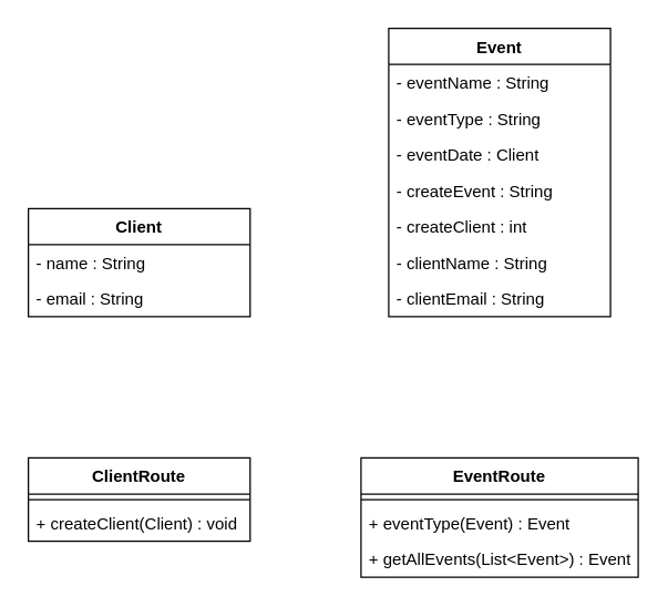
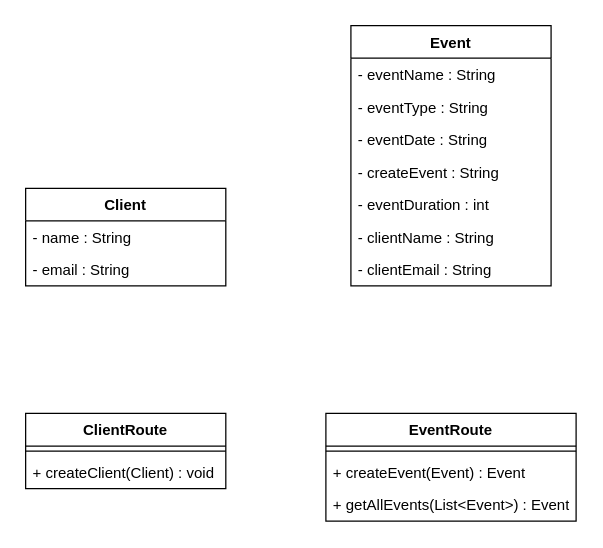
  <mxCell id="0" />
  <mxCell id="1" parent="0" />
  <mxCell id="2" value="Client" style="swimlane;fontStyle=1;align=center;verticalAlign=top;childLayout=stackLayout;horizontal=1;startSize=26;horizontalStack=0;resizeParent=1;resizeParentMax=0;resizeLast=0;collapsible=1;marginBottom=0;whiteSpace=wrap;html=1;" vertex="1" parent="1"><mxGeometry x="20" y="150" width="160" height="78" as="geometry" /></mxCell>
  <mxCell id="3" value="- name : String" style="text;strokeColor=none;fillColor=none;align=left;verticalAlign=top;spacingLeft=4;spacingRight=4;overflow=hidden;rotatable=0;points=[[0,0.5],[1,0.5]];portConstraint=eastwest;whiteSpace=wrap;html=1;" vertex="1" parent="2"><mxGeometry y="26" width="160" height="26" as="geometry" /></mxCell>
  <mxCell id="4" value="- email&lt;span style=&quot;background-color: initial;&quot;&gt;&amp;nbsp;: String&lt;/span&gt;" style="text;strokeColor=none;fillColor=none;align=left;verticalAlign=top;spacingLeft=4;spacingRight=4;overflow=hidden;rotatable=0;points=[[0,0.5],[1,0.5]];portConstraint=eastwest;whiteSpace=wrap;html=1;" vertex="1" parent="2"><mxGeometry y="52" width="160" height="26" as="geometry" /></mxCell>
  <mxCell id="5" value="Event" style="swimlane;fontStyle=1;align=center;verticalAlign=top;childLayout=stackLayout;horizontal=1;startSize=26;horizontalStack=0;resizeParent=1;resizeParentMax=0;resizeLast=0;collapsible=1;marginBottom=0;whiteSpace=wrap;html=1;" vertex="1" parent="1"><mxGeometry x="280" y="20" width="160" height="208" as="geometry" /></mxCell>
  <mxCell id="6" value="- eventName : String" style="text;strokeColor=none;fillColor=none;align=left;verticalAlign=top;spacingLeft=4;spacingRight=4;overflow=hidden;rotatable=0;points=[[0,0.5],[1,0.5]];portConstraint=eastwest;whiteSpace=wrap;html=1;" vertex="1" parent="5"><mxGeometry y="26" width="160" height="26" as="geometry" /></mxCell>
  <mxCell id="7" value="- eventType : String" style="text;strokeColor=none;fillColor=none;align=left;verticalAlign=top;spacingLeft=4;spacingRight=4;overflow=hidden;rotatable=0;points=[[0,0.5],[1,0.5]];portConstraint=eastwest;whiteSpace=wrap;html=1;" vertex="1" parent="5"><mxGeometry y="52" width="160" height="26" as="geometry" /></mxCell>
- <mxCell id="8" value="- eventDate : Client" style="text;strokeColor=none;fillColor=none;align=left;verticalAlign=top;spacingLeft=4;spacingRight=4;overflow=hidden;rotatable=0;points=[[0,0.5],[1,0.5]];portConstraint=eastwest;whiteSpace=wrap;html=1;" vertex="1" parent="5"><mxGeometry y="78" width="160" height="26" as="geometry" /></mxCell>
+ <mxCell id="8" value="- eventDate : String" style="text;strokeColor=none;fillColor=none;align=left;verticalAlign=top;spacingLeft=4;spacingRight=4;overflow=hidden;rotatable=0;points=[[0,0.5],[1,0.5]];portConstraint=eastwest;whiteSpace=wrap;html=1;" vertex="1" parent="5"><mxGeometry y="78" width="160" height="26" as="geometry" /></mxCell>
  <mxCell id="9" value="- createEvent : String" style="text;strokeColor=none;fillColor=none;align=left;verticalAlign=top;spacingLeft=4;spacingRight=4;overflow=hidden;rotatable=0;points=[[0,0.5],[1,0.5]];portConstraint=eastwest;whiteSpace=wrap;html=1;" vertex="1" parent="5"><mxGeometry y="104" width="160" height="26" as="geometry" /></mxCell>
- <mxCell id="10" value="- createClient : int" style="text;strokeColor=none;fillColor=none;align=left;verticalAlign=top;spacingLeft=4;spacingRight=4;overflow=hidden;rotatable=0;points=[[0,0.5],[1,0.5]];portConstraint=eastwest;whiteSpace=wrap;html=1;" vertex="1" parent="5"><mxGeometry y="130" width="160" height="26" as="geometry" /></mxCell>
+ <mxCell id="10" value="- eventDuration : int" style="text;strokeColor=none;fillColor=none;align=left;verticalAlign=top;spacingLeft=4;spacingRight=4;overflow=hidden;rotatable=0;points=[[0,0.5],[1,0.5]];portConstraint=eastwest;whiteSpace=wrap;html=1;" vertex="1" parent="5"><mxGeometry y="130" width="160" height="26" as="geometry" /></mxCell>
  <mxCell id="11" value="- clientName : String&lt;div&gt;&lt;br&gt;&lt;/div&gt;" style="text;strokeColor=none;fillColor=none;align=left;verticalAlign=top;spacingLeft=4;spacingRight=4;overflow=hidden;rotatable=0;points=[[0,0.5],[1,0.5]];portConstraint=eastwest;whiteSpace=wrap;html=1;" vertex="1" parent="5"><mxGeometry y="156" width="160" height="26" as="geometry" /></mxCell>
  <mxCell id="12" value="&lt;div&gt;- clientEmail : String&lt;/div&gt;" style="text;strokeColor=none;fillColor=none;align=left;verticalAlign=top;spacingLeft=4;spacingRight=4;overflow=hidden;rotatable=0;points=[[0,0.5],[1,0.5]];portConstraint=eastwest;whiteSpace=wrap;html=1;" vertex="1" parent="5"><mxGeometry y="182" width="160" height="26" as="geometry" /></mxCell>
  <mxCell id="13" value="ClientRoute" style="swimlane;fontStyle=1;align=center;verticalAlign=top;childLayout=stackLayout;horizontal=1;startSize=26;horizontalStack=0;resizeParent=1;resizeParentMax=0;resizeLast=0;collapsible=1;marginBottom=0;whiteSpace=wrap;html=1;" vertex="1" parent="1"><mxGeometry x="20" y="330" width="160" height="60" as="geometry" /></mxCell>
  <mxCell id="14" value="" style="line;strokeWidth=1;fillColor=none;align=left;verticalAlign=middle;spacingTop=-1;spacingLeft=3;spacingRight=3;rotatable=0;labelPosition=right;points=[];portConstraint=eastwest;strokeColor=inherit;" vertex="1" parent="13"><mxGeometry y="26" width="160" height="8" as="geometry" /></mxCell>
  <mxCell id="15" value="+ createClient(Client) : void" style="text;strokeColor=none;fillColor=none;align=left;verticalAlign=top;spacingLeft=4;spacingRight=4;overflow=hidden;rotatable=0;points=[[0,0.5],[1,0.5]];portConstraint=eastwest;whiteSpace=wrap;html=1;" vertex="1" parent="13"><mxGeometry y="34" width="160" height="26" as="geometry" /></mxCell>
  <mxCell id="16" value="EventRoute" style="swimlane;fontStyle=1;align=center;verticalAlign=top;childLayout=stackLayout;horizontal=1;startSize=26;horizontalStack=0;resizeParent=1;resizeParentMax=0;resizeLast=0;collapsible=1;marginBottom=0;whiteSpace=wrap;html=1;" vertex="1" parent="1"><mxGeometry x="260" y="330" width="200" height="86" as="geometry" /></mxCell>
  <mxCell id="17" value="" style="line;strokeWidth=1;fillColor=none;align=left;verticalAlign=middle;spacingTop=-1;spacingLeft=3;spacingRight=3;rotatable=0;labelPosition=right;points=[];portConstraint=eastwest;strokeColor=inherit;" vertex="1" parent="16"><mxGeometry y="26" width="200" height="8" as="geometry" /></mxCell>
- <mxCell id="18" value="+ eventType(Event) : Event" style="text;strokeColor=none;fillColor=none;align=left;verticalAlign=top;spacingLeft=4;spacingRight=4;overflow=hidden;rotatable=0;points=[[0,0.5],[1,0.5]];portConstraint=eastwest;whiteSpace=wrap;html=1;" vertex="1" parent="16"><mxGeometry y="34" width="200" height="26" as="geometry" /></mxCell>
+ <mxCell id="18" value="+ createEvent(Event) : Event" style="text;strokeColor=none;fillColor=none;align=left;verticalAlign=top;spacingLeft=4;spacingRight=4;overflow=hidden;rotatable=0;points=[[0,0.5],[1,0.5]];portConstraint=eastwest;whiteSpace=wrap;html=1;" vertex="1" parent="16"><mxGeometry y="34" width="200" height="26" as="geometry" /></mxCell>
  <mxCell id="19" value="+ getAllEvents(List&amp;lt;Event&amp;gt;) : Event" style="text;strokeColor=none;fillColor=none;align=left;verticalAlign=top;spacingLeft=4;spacingRight=4;overflow=hidden;rotatable=0;points=[[0,0.5],[1,0.5]];portConstraint=eastwest;whiteSpace=wrap;html=1;" vertex="1" parent="16"><mxGeometry y="60" width="200" height="26" as="geometry" /></mxCell>
